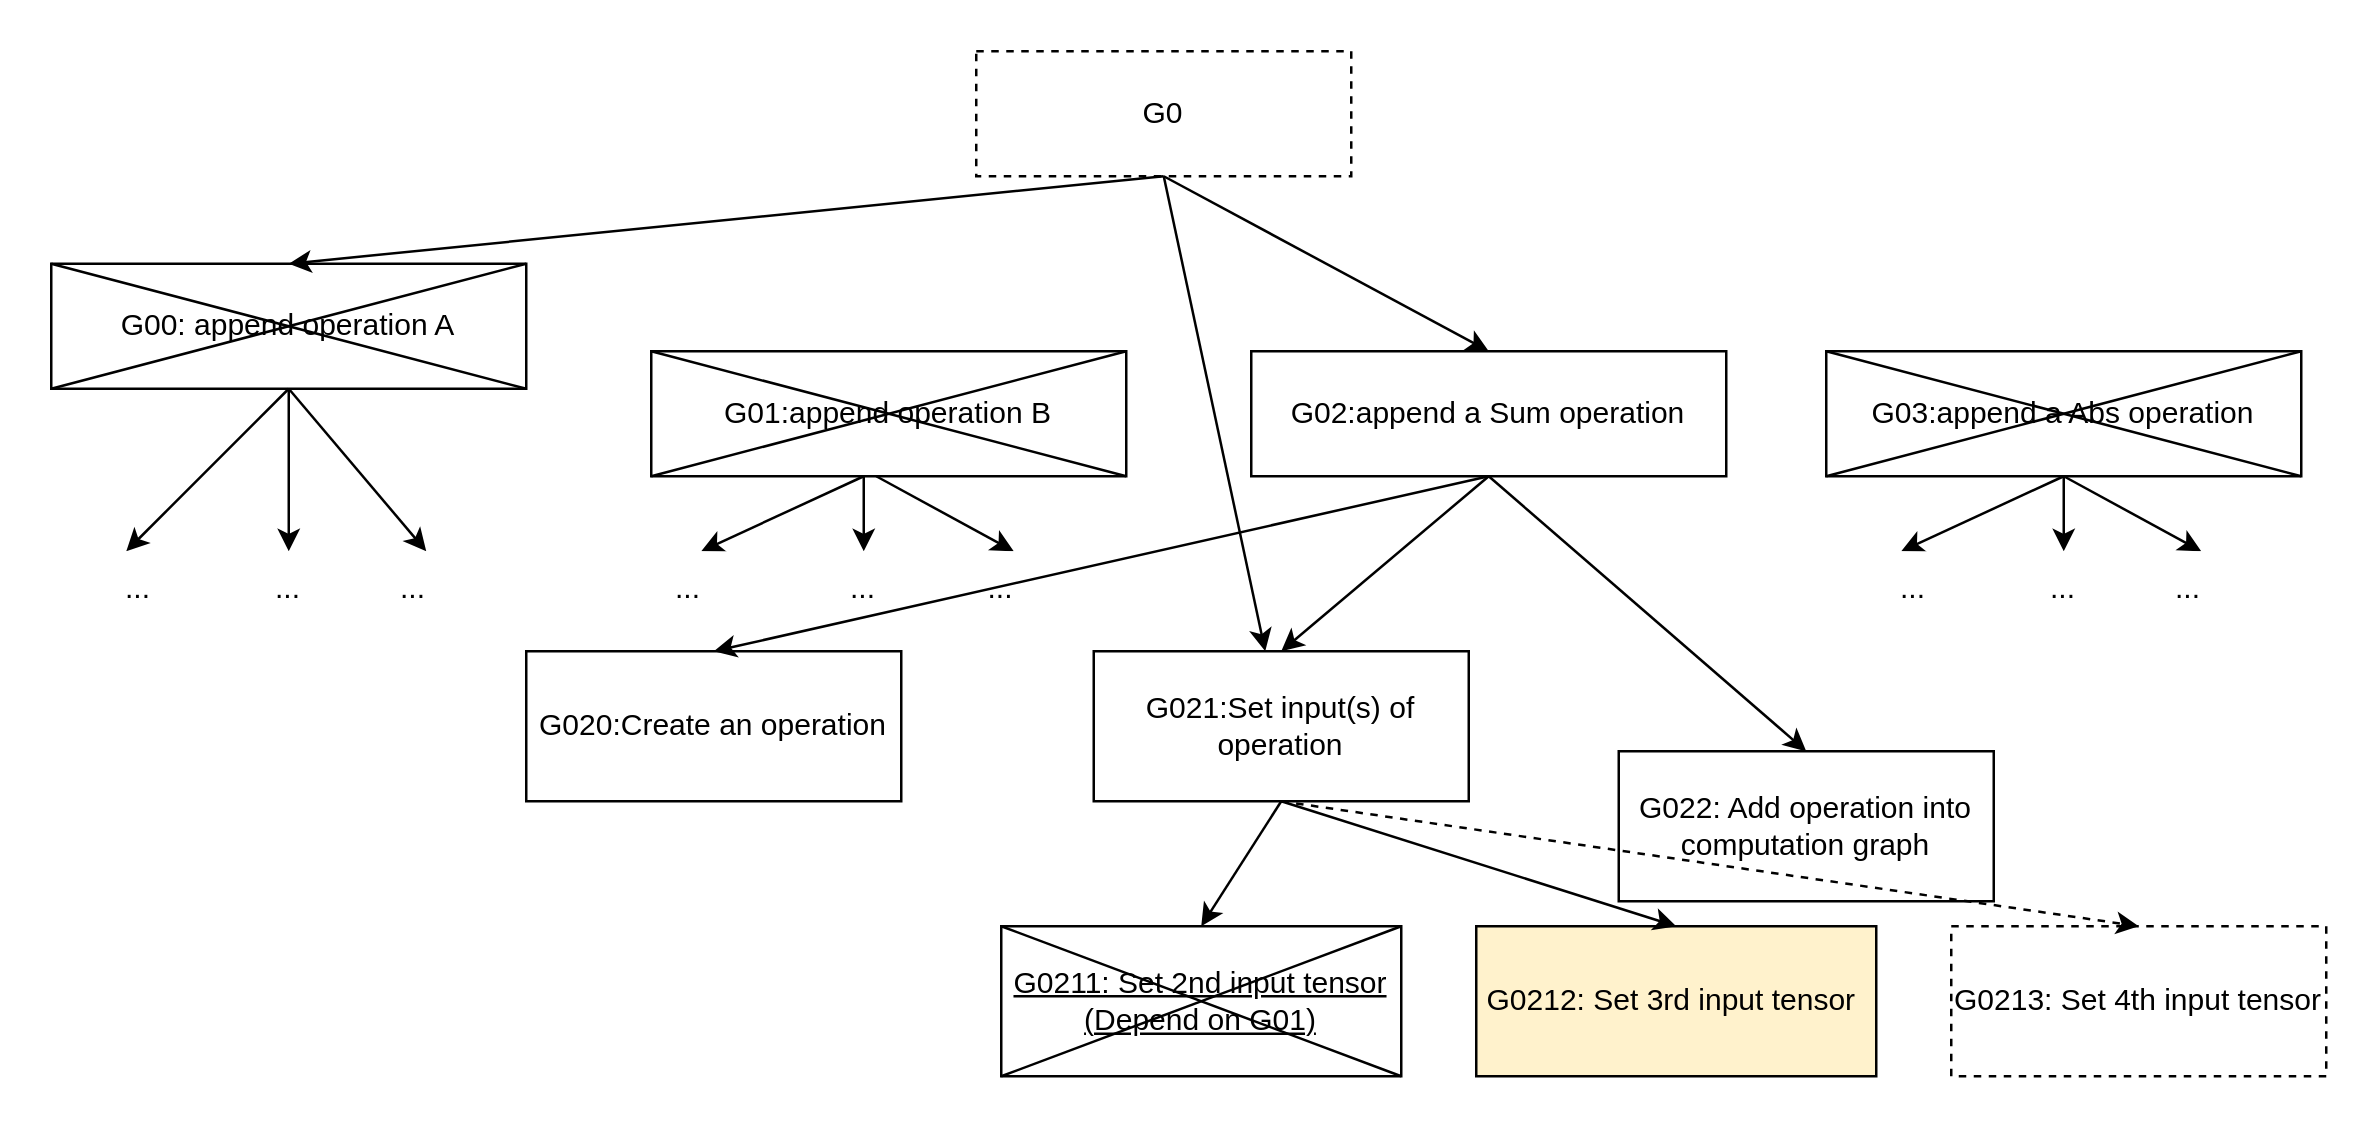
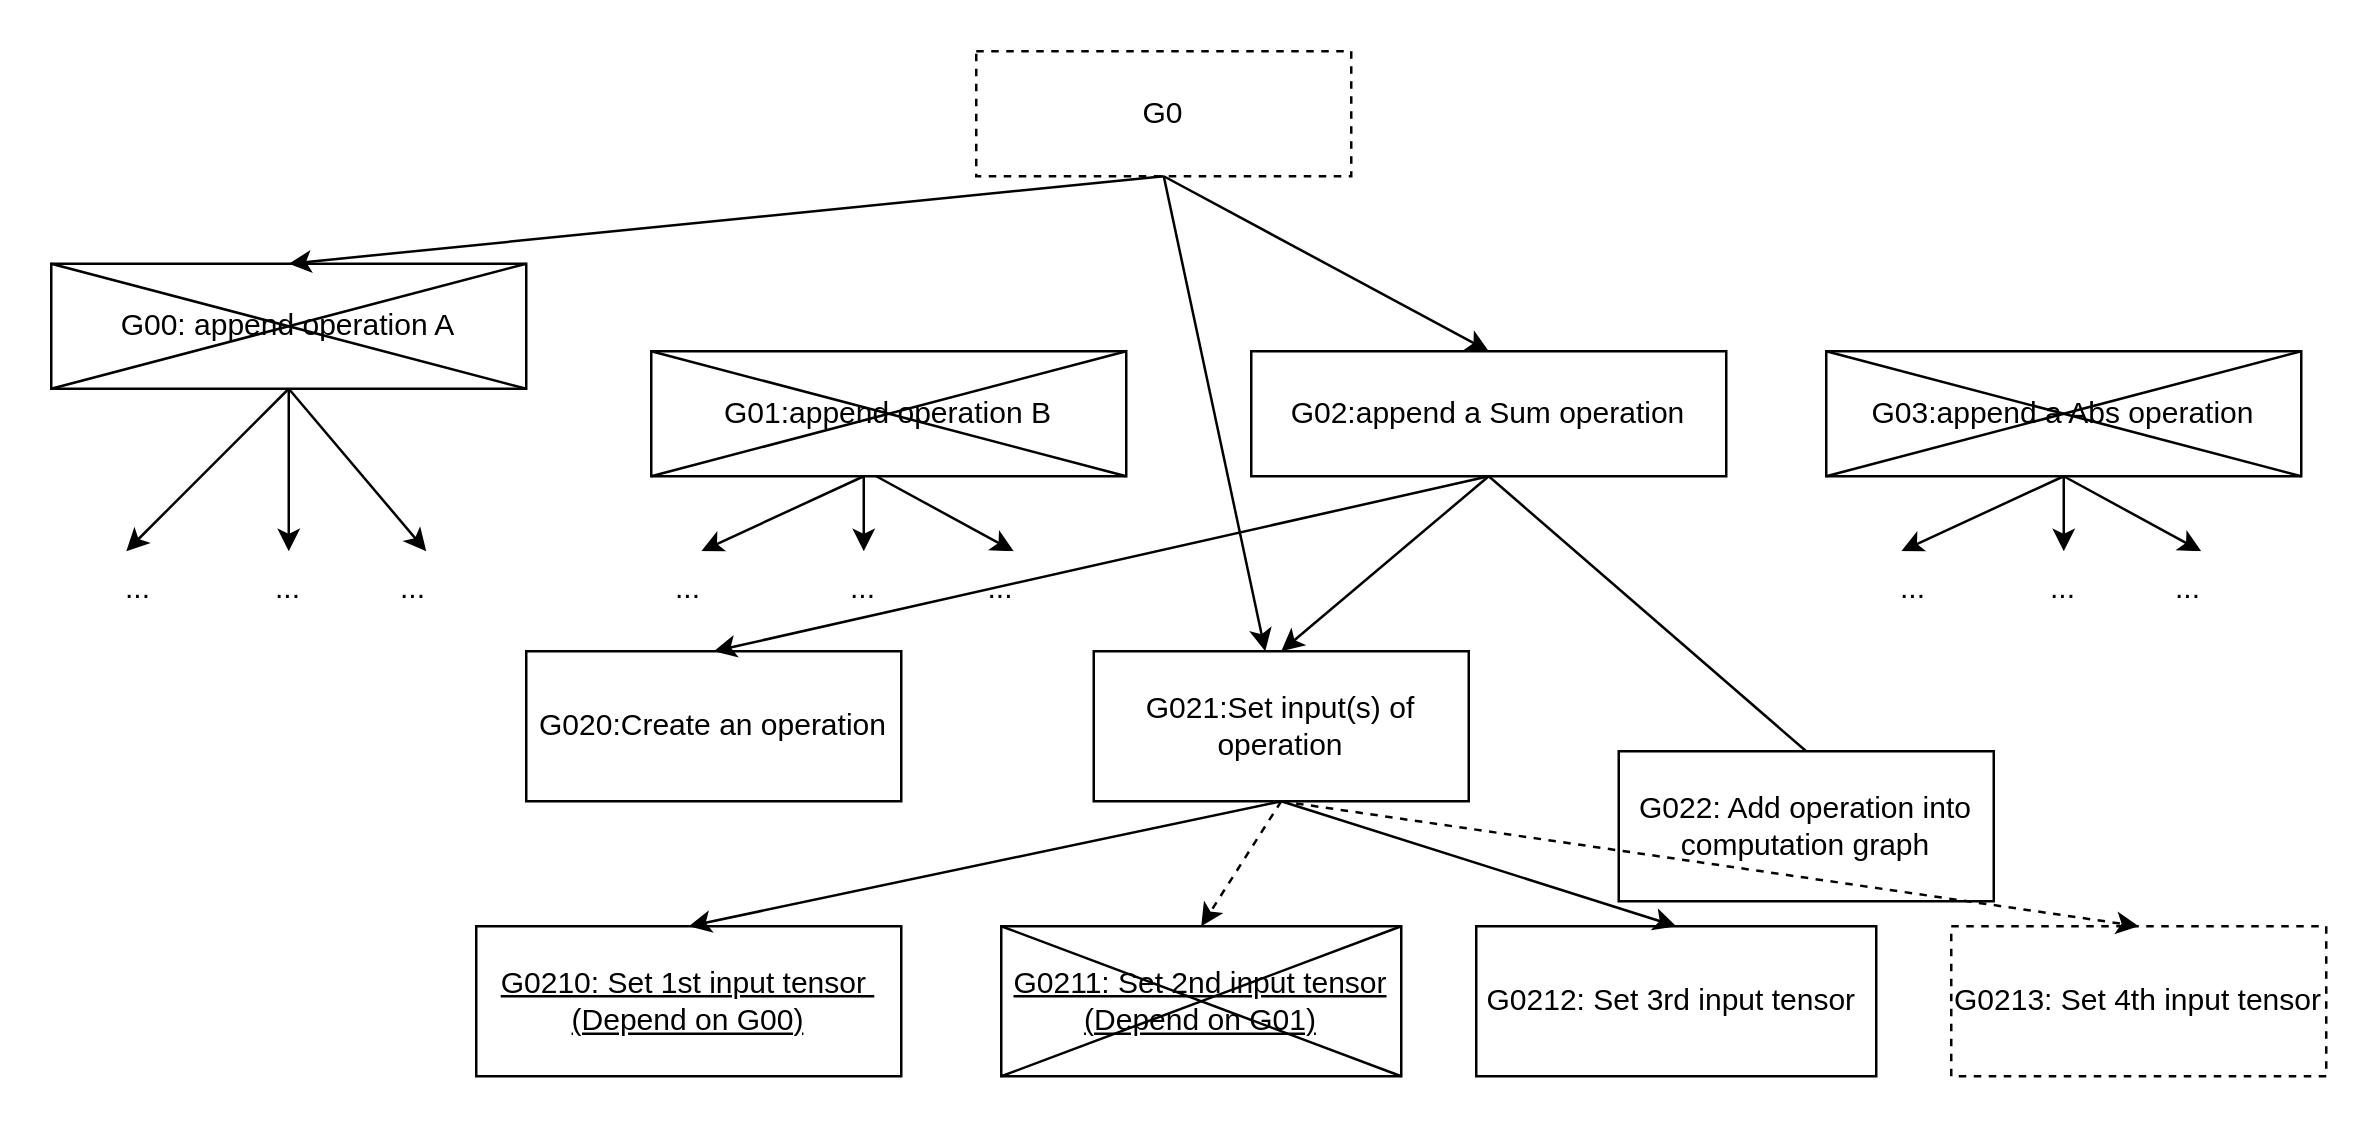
  <mxCell id="0" />
  <mxCell id="1" parent="0" />
  <mxCell id="2" value="" style="endArrow=classic;html=1;rounded=0;" edge="1" parent="1"><mxGeometry width="50" height="50" relative="1" as="geometry"><mxPoint x="350" y="190" as="sourcePoint" /><mxPoint x="405" y="220" as="targetPoint" /></mxGeometry></mxCell>
  <mxCell id="3" value="..." style="rounded=0;whiteSpace=wrap;html=1;strokeWidth=0;strokeColor=none;" vertex="1" parent="1"><mxGeometry x="365" y="220" width="70" height="30" as="geometry" /></mxCell>
  <mxCell id="4" value="G0" style="rounded=0;whiteSpace=wrap;html=1;dashed=1;" parent="1" vertex="1"><mxGeometry x="390" y="20" width="150" height="50" as="geometry" /></mxCell>
  <mxCell id="5" value="G01:append operation B" style="rounded=0;whiteSpace=wrap;html=1;" parent="1" vertex="1"><mxGeometry x="260" y="140" width="190" height="50" as="geometry" /></mxCell>
  <mxCell id="6" value="G03:append a Abs operation" style="rounded=0;whiteSpace=wrap;html=1;" parent="1" vertex="1"><mxGeometry x="730" y="140" width="190" height="50" as="geometry" /></mxCell>
  <mxCell id="7" value="G02:append a Sum operation" style="rounded=0;whiteSpace=wrap;html=1;" parent="1" vertex="1"><mxGeometry x="500" y="140" width="190" height="50" as="geometry" /></mxCell>
  <mxCell id="8" value="G00: append operation A" style="rounded=0;whiteSpace=wrap;html=1;" parent="1" vertex="1"><mxGeometry x="20" y="105" width="190" height="50" as="geometry" /></mxCell>
  <mxCell id="9" value="G020:Create an operation" style="rounded=0;whiteSpace=wrap;html=1;" parent="1" vertex="1"><mxGeometry x="210" y="260" width="150" height="60" as="geometry" /></mxCell>
  <mxCell id="10" value="G021:Set input(s) of operation" style="rounded=0;whiteSpace=wrap;html=1;" parent="1" vertex="1"><mxGeometry x="437" y="260" width="150" height="60" as="geometry" /></mxCell>
  <mxCell id="11" value="G022: Add operation into computation graph" style="rounded=0;whiteSpace=wrap;html=1;" parent="1" vertex="1"><mxGeometry x="647" y="300" width="150" height="60" as="geometry" /></mxCell>
+ <mxCell id="12" value="&lt;u&gt;G0210: Set 1st input tensor&amp;nbsp;&lt;br&gt;(Depend on G00)&lt;/u&gt;" style="rounded=0;whiteSpace=wrap;html=1;" parent="1" vertex="1"><mxGeometry x="190" y="370" width="170" height="60" as="geometry" /></mxCell>
  <mxCell id="13" value="&lt;u&gt;G0211: Set 2nd input tensor&lt;br&gt;(Depend on G01)&lt;/u&gt;" style="rounded=0;whiteSpace=wrap;html=1;" parent="1" vertex="1"><mxGeometry x="400" y="370" width="160" height="60" as="geometry" /></mxCell>
- <mxCell id="14" value="G0212: Set 3rd input tensor&amp;nbsp;" style="rounded=0;whiteSpace=wrap;html=1;fillColor=#fff2cc;" parent="1" vertex="1"><mxGeometry x="590" y="370" width="160" height="60" as="geometry" /></mxCell>
+ <mxCell id="14" value="G0212: Set 3rd input tensor&amp;nbsp;" style="rounded=0;whiteSpace=wrap;html=1;" parent="1" vertex="1"><mxGeometry x="590" y="370" width="160" height="60" as="geometry" /></mxCell>
  <mxCell id="15" value="G0213:&amp;nbsp;Set 4th input tensor" style="rounded=0;whiteSpace=wrap;html=1;dashed=1;" parent="1" vertex="1"><mxGeometry x="780" y="370" width="150" height="60" as="geometry" /></mxCell>
  <mxCell id="16" value="" style="endArrow=classic;html=1;rounded=0;exitX=0.5;exitY=1;exitDx=0;exitDy=0;entryX=0.5;entryY=0;entryDx=0;entryDy=0;" parent="1" source="4" target="8" edge="1"><mxGeometry width="50" height="50" relative="1" as="geometry"><mxPoint x="610" y="90" as="sourcePoint" /><mxPoint x="660" y="40" as="targetPoint" /></mxGeometry></mxCell>
  <mxCell id="17" value="" style="endArrow=classic;html=1;rounded=0;exitX=0.5;exitY=1;exitDx=0;exitDy=0;" parent="1" source="4" target="10" edge="1"><mxGeometry width="50" height="50" relative="1" as="geometry"><mxPoint x="475" y="80" as="sourcePoint" /><mxPoint x="125" y="150" as="targetPoint" /></mxGeometry></mxCell>
  <mxCell id="18" value="" style="endArrow=classic;html=1;rounded=0;entryX=0.5;entryY=0;entryDx=0;entryDy=0;exitX=0.5;exitY=1;exitDx=0;exitDy=0;" parent="1" source="4" target="7" edge="1"><mxGeometry width="50" height="50" relative="1" as="geometry"><mxPoint x="590" y="110" as="sourcePoint" /><mxPoint x="365" y="150" as="targetPoint" /></mxGeometry></mxCell>
  <mxCell id="19" value="" style="endArrow=classic;html=1;rounded=0;entryX=0.5;entryY=0;entryDx=0;entryDy=0;exitX=0.5;exitY=1;exitDx=0;exitDy=0;" parent="1" source="7" target="10" edge="1"><mxGeometry width="50" height="50" relative="1" as="geometry"><mxPoint x="605" y="200" as="sourcePoint" /><mxPoint x="345" y="270" as="targetPoint" /></mxGeometry></mxCell>
- <mxCell id="20" value="" style="endArrow=classic;html=1;rounded=0;exitX=0.5;exitY=1;exitDx=0;exitDy=0;entryX=0.5;entryY=0;entryDx=0;entryDy=0;" parent="1" source="7" target="11" edge="1"><mxGeometry width="50" height="50" relative="1" as="geometry"><mxPoint x="640" y="230" as="sourcePoint" /><mxPoint x="550" y="360" as="targetPoint" /></mxGeometry></mxCell>
- <mxCell id="22" value="" style="endArrow=classic;html=1;rounded=0;exitX=0.5;exitY=1;exitDx=0;exitDy=0;entryX=0.5;entryY=0;entryDx=0;entryDy=0;" parent="1" source="10" target="13" edge="1"><mxGeometry width="50" height="50" relative="1" as="geometry"><mxPoint x="522" y="330" as="sourcePoint" /><mxPoint x="295" y="380" as="targetPoint" /></mxGeometry></mxCell>
+ <mxCell id="20" value="" style="endArrow=none;html=1;rounded=0;exitX=0.5;exitY=1;exitDx=0;exitDy=0;entryX=0.5;entryY=0;entryDx=0;entryDy=0;" parent="1" source="7" target="11" edge="1"><mxGeometry width="50" height="50" relative="1" as="geometry"><mxPoint x="640" y="230" as="sourcePoint" /><mxPoint x="550" y="360" as="targetPoint" /></mxGeometry></mxCell>
+ <mxCell id="21" value="" style="endArrow=classic;html=1;rounded=0;exitX=0.5;exitY=1;exitDx=0;exitDy=0;entryX=0.5;entryY=0;entryDx=0;entryDy=0;" parent="1" source="10" target="12" edge="1"><mxGeometry width="50" height="50" relative="1" as="geometry"><mxPoint x="605" y="200" as="sourcePoint" /><mxPoint x="702" y="270" as="targetPoint" /></mxGeometry></mxCell>
+ <mxCell id="22" value="" style="endArrow=classic;html=1;rounded=0;exitX=0.5;exitY=1;exitDx=0;exitDy=0;entryX=0.5;entryY=0;entryDx=0;entryDy=0;dashed=1;" parent="1" source="10" target="13" edge="1"><mxGeometry width="50" height="50" relative="1" as="geometry"><mxPoint x="522" y="330" as="sourcePoint" /><mxPoint x="295" y="380" as="targetPoint" /></mxGeometry></mxCell>
  <mxCell id="23" value="" style="endArrow=classic;html=1;rounded=0;exitX=0.5;exitY=1;exitDx=0;exitDy=0;entryX=0.5;entryY=0;entryDx=0;entryDy=0;" parent="1" source="10" target="14" edge="1"><mxGeometry width="50" height="50" relative="1" as="geometry"><mxPoint x="590" y="350" as="sourcePoint" /><mxPoint x="610" y="500" as="targetPoint" /></mxGeometry></mxCell>
  <mxCell id="24" value="" style="endArrow=classic;html=1;rounded=0;entryX=0.5;entryY=0;entryDx=0;entryDy=0;exitX=0.5;exitY=1;exitDx=0;exitDy=0;dashed=1;" parent="1" source="10" target="15" edge="1"><mxGeometry width="50" height="50" relative="1" as="geometry"><mxPoint x="680" y="330" as="sourcePoint" /><mxPoint x="675" y="380" as="targetPoint" /></mxGeometry></mxCell>
  <mxCell id="25" value="" style="endArrow=classic;html=1;rounded=0;exitX=0.5;exitY=1;exitDx=0;exitDy=0;" parent="1" source="8" edge="1"><mxGeometry width="50" height="50" relative="1" as="geometry"><mxPoint x="605" y="200" as="sourcePoint" /><mxPoint x="50" y="220" as="targetPoint" /></mxGeometry></mxCell>
  <mxCell id="26" value="" style="endArrow=classic;html=1;rounded=0;exitX=0.5;exitY=1;exitDx=0;exitDy=0;" parent="1" source="8" edge="1"><mxGeometry width="50" height="50" relative="1" as="geometry"><mxPoint x="125" y="200" as="sourcePoint" /><mxPoint x="115" y="220" as="targetPoint" /></mxGeometry></mxCell>
  <mxCell id="27" value="" style="endArrow=classic;html=1;rounded=0;exitX=0.5;exitY=1;exitDx=0;exitDy=0;" parent="1" source="8" edge="1"><mxGeometry width="50" height="50" relative="1" as="geometry"><mxPoint x="125" y="200" as="sourcePoint" /><mxPoint x="170" y="220" as="targetPoint" /></mxGeometry></mxCell>
  <mxCell id="28" value="..." style="rounded=0;whiteSpace=wrap;html=1;strokeWidth=0;strokeColor=none;" parent="1" vertex="1"><mxGeometry x="20" y="220" width="70" height="30" as="geometry" /></mxCell>
  <mxCell id="29" value="..." style="rounded=0;whiteSpace=wrap;html=1;strokeWidth=0;strokeColor=none;" parent="1" vertex="1"><mxGeometry x="80" y="220" width="70" height="30" as="geometry" /></mxCell>
  <mxCell id="30" value="..." style="rounded=0;whiteSpace=wrap;html=1;strokeWidth=0;strokeColor=none;" parent="1" vertex="1"><mxGeometry x="130" y="220" width="70" height="30" as="geometry" /></mxCell>
  <mxCell id="31" value="" style="endArrow=classic;html=1;rounded=0;exitX=0.5;exitY=1;exitDx=0;exitDy=0;" parent="1" edge="1"><mxGeometry width="50" height="50" relative="1" as="geometry"><mxPoint x="345" y="190" as="sourcePoint" /><mxPoint x="280" y="220" as="targetPoint" /></mxGeometry></mxCell>
  <mxCell id="32" value="" style="endArrow=classic;html=1;rounded=0;exitX=0.5;exitY=1;exitDx=0;exitDy=0;" parent="1" edge="1"><mxGeometry width="50" height="50" relative="1" as="geometry"><mxPoint x="345" y="190" as="sourcePoint" /><mxPoint x="345" y="220" as="targetPoint" /></mxGeometry></mxCell>
  <mxCell id="33" value="..." style="rounded=0;whiteSpace=wrap;html=1;strokeWidth=0;strokeColor=none;" parent="1" vertex="1"><mxGeometry x="310" y="220" width="70" height="30" as="geometry" /></mxCell>
  <mxCell id="34" value="..." style="rounded=0;whiteSpace=wrap;html=1;strokeWidth=0;strokeColor=none;" parent="1" vertex="1"><mxGeometry x="240" y="220" width="70" height="30" as="geometry" /></mxCell>
  <mxCell id="35" value="" style="endArrow=classic;html=1;rounded=0;entryX=0.5;entryY=0;entryDx=0;entryDy=0;exitX=0.5;exitY=1;exitDx=0;exitDy=0;" parent="1" source="7" target="9" edge="1"><mxGeometry width="50" height="50" relative="1" as="geometry"><mxPoint x="475" y="80" as="sourcePoint" /><mxPoint x="605" y="150" as="targetPoint" /></mxGeometry></mxCell>
  <mxCell id="36" value="" style="endArrow=classic;html=1;rounded=0;exitX=0.5;exitY=1;exitDx=0;exitDy=0;" parent="1" edge="1"><mxGeometry width="50" height="50" relative="1" as="geometry"><mxPoint x="825" y="190" as="sourcePoint" /><mxPoint x="760" y="220" as="targetPoint" /></mxGeometry></mxCell>
  <mxCell id="37" value="" style="endArrow=classic;html=1;rounded=0;exitX=0.5;exitY=1;exitDx=0;exitDy=0;" parent="1" edge="1"><mxGeometry width="50" height="50" relative="1" as="geometry"><mxPoint x="825" y="190" as="sourcePoint" /><mxPoint x="825" y="220" as="targetPoint" /></mxGeometry></mxCell>
  <mxCell id="38" value="" style="endArrow=classic;html=1;rounded=0;exitX=0.5;exitY=1;exitDx=0;exitDy=0;" parent="1" edge="1"><mxGeometry width="50" height="50" relative="1" as="geometry"><mxPoint x="825" y="190" as="sourcePoint" /><mxPoint x="880" y="220" as="targetPoint" /></mxGeometry></mxCell>
  <mxCell id="39" value="..." style="rounded=0;whiteSpace=wrap;html=1;strokeWidth=0;strokeColor=none;" parent="1" vertex="1"><mxGeometry x="790" y="220" width="70" height="30" as="geometry" /></mxCell>
  <mxCell id="40" value="..." style="rounded=0;whiteSpace=wrap;html=1;strokeWidth=0;strokeColor=none;" parent="1" vertex="1"><mxGeometry x="840" y="220" width="70" height="30" as="geometry" /></mxCell>
  <mxCell id="41" value="..." style="rounded=0;whiteSpace=wrap;html=1;strokeWidth=0;strokeColor=none;" parent="1" vertex="1"><mxGeometry x="730" y="220" width="70" height="30" as="geometry" /></mxCell>
  <mxCell id="42" value="" style="endArrow=none;html=1;rounded=0;entryX=0;entryY=0;entryDx=0;entryDy=0;exitX=1;exitY=1;exitDx=0;exitDy=0;" edge="1" parent="1" source="6" target="6"><mxGeometry width="50" height="50" relative="1" as="geometry"><mxPoint x="540" y="230" as="sourcePoint" /><mxPoint x="590" y="180" as="targetPoint" /></mxGeometry></mxCell>
  <mxCell id="43" value="" style="endArrow=none;html=1;rounded=0;exitX=1;exitY=0;exitDx=0;exitDy=0;" edge="1" parent="1" source="6"><mxGeometry width="50" height="50" relative="1" as="geometry"><mxPoint x="930" y="200" as="sourcePoint" /><mxPoint x="730" y="190" as="targetPoint" /></mxGeometry></mxCell>
  <mxCell id="44" value="" style="endArrow=none;html=1;rounded=0;entryX=0;entryY=0;entryDx=0;entryDy=0;exitX=1;exitY=1;exitDx=0;exitDy=0;" edge="1" parent="1" source="8" target="8"><mxGeometry width="50" height="50" relative="1" as="geometry"><mxPoint x="930" y="200" as="sourcePoint" /><mxPoint x="740" y="150" as="targetPoint" /></mxGeometry></mxCell>
  <mxCell id="45" value="" style="endArrow=none;html=1;rounded=0;entryX=0;entryY=1;entryDx=0;entryDy=0;exitX=1;exitY=0;exitDx=0;exitDy=0;" edge="1" parent="1" source="8" target="8"><mxGeometry width="50" height="50" relative="1" as="geometry"><mxPoint x="220" y="200" as="sourcePoint" /><mxPoint x="30" y="150" as="targetPoint" /></mxGeometry></mxCell>
  <mxCell id="46" value="" style="endArrow=none;html=1;rounded=0;entryX=0;entryY=0;entryDx=0;entryDy=0;exitX=1;exitY=1;exitDx=0;exitDy=0;" edge="1" parent="1" source="5" target="5"><mxGeometry width="50" height="50" relative="1" as="geometry"><mxPoint x="220" y="150" as="sourcePoint" /><mxPoint x="30" y="200" as="targetPoint" /></mxGeometry></mxCell>
  <mxCell id="47" value="" style="endArrow=none;html=1;rounded=0;entryX=0;entryY=1;entryDx=0;entryDy=0;exitX=1;exitY=0;exitDx=0;exitDy=0;" edge="1" parent="1" source="5" target="5"><mxGeometry width="50" height="50" relative="1" as="geometry"><mxPoint x="460" y="200" as="sourcePoint" /><mxPoint x="270" y="150" as="targetPoint" /></mxGeometry></mxCell>
  <mxCell id="48" value="" style="endArrow=none;html=1;rounded=0;exitX=1;exitY=1;exitDx=0;exitDy=0;entryX=0;entryY=0;entryDx=0;entryDy=0;" edge="1" parent="1" source="13" target="13"><mxGeometry width="50" height="50" relative="1" as="geometry"><mxPoint x="930" y="150" as="sourcePoint" /><mxPoint x="740" y="200" as="targetPoint" /></mxGeometry></mxCell>
  <mxCell id="49" value="" style="endArrow=none;html=1;rounded=0;exitX=1;exitY=0;exitDx=0;exitDy=0;entryX=0;entryY=1;entryDx=0;entryDy=0;" edge="1" parent="1" source="13" target="13"><mxGeometry width="50" height="50" relative="1" as="geometry"><mxPoint x="570" y="440" as="sourcePoint" /><mxPoint x="410" y="380" as="targetPoint" /></mxGeometry></mxCell>
